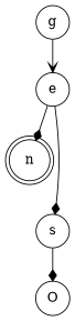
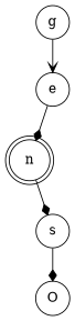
  digraph {
    node [color=black shape=circle]
    edge [arrowhead=diamond]
    n [shape=doublecircle]
    e
    s
    O
    g
    e -> n
-   e -> s
+   n -> s
    s -> O
    g -> e [arrowhead=vee]
  }
